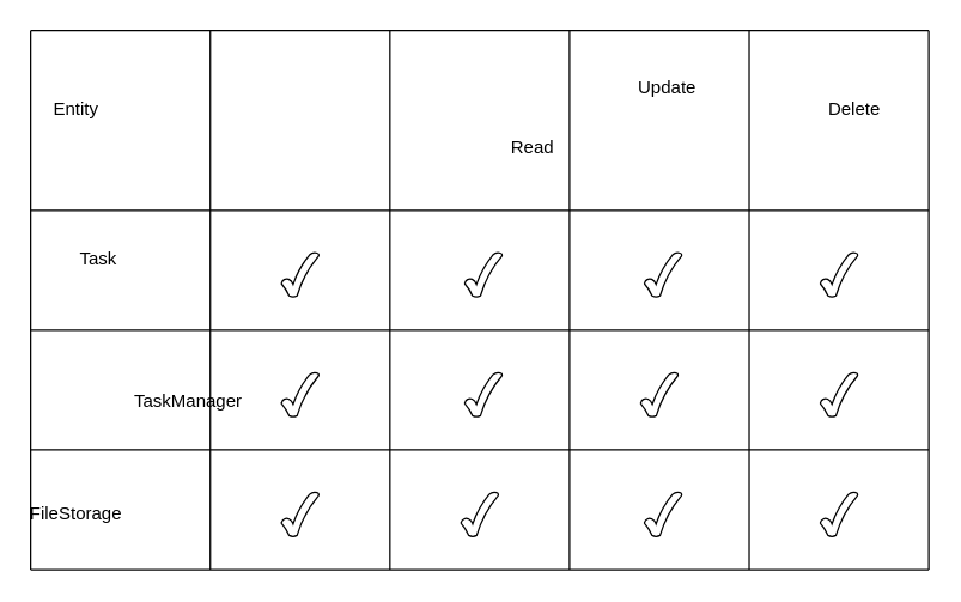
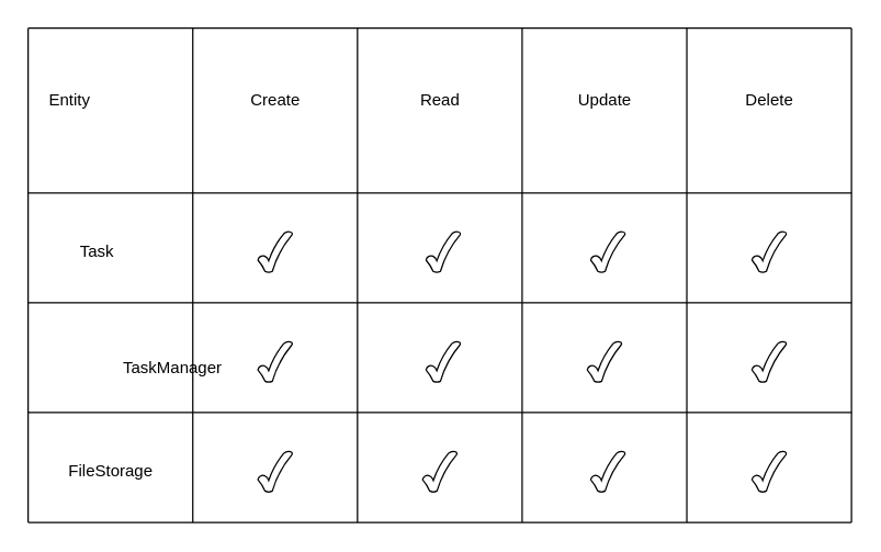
  <mxCell id="0" />
  <mxCell id="1" parent="0" />
  <mxCell id="2" value="" style="endArrow=none;html=1;rounded=0;" edge="1" parent="1"><mxGeometry width="50" height="50" relative="1" as="geometry"><mxPoint x="20" y="380" as="sourcePoint" /><mxPoint x="20" y="20" as="targetPoint" /></mxGeometry></mxCell>
  <mxCell id="3" value="" style="endArrow=none;html=1;rounded=0;" edge="1" parent="1"><mxGeometry width="50" height="50" relative="1" as="geometry"><mxPoint x="620" y="380" as="sourcePoint" /><mxPoint x="620" y="20" as="targetPoint" /></mxGeometry></mxCell>
  <mxCell id="4" value="" style="endArrow=none;html=1;rounded=0;" edge="1" parent="1"><mxGeometry width="50" height="50" relative="1" as="geometry"><mxPoint x="140" y="380" as="sourcePoint" /><mxPoint x="140" y="20" as="targetPoint" /></mxGeometry></mxCell>
  <mxCell id="5" value="" style="endArrow=none;html=1;rounded=0;" edge="1" parent="1"><mxGeometry width="50" height="50" relative="1" as="geometry"><mxPoint x="260" y="380" as="sourcePoint" /><mxPoint x="260" y="20" as="targetPoint" /></mxGeometry></mxCell>
  <mxCell id="6" value="" style="endArrow=none;html=1;rounded=0;" edge="1" parent="1"><mxGeometry width="50" height="50" relative="1" as="geometry"><mxPoint x="380" y="380" as="sourcePoint" /><mxPoint x="380" y="20" as="targetPoint" /></mxGeometry></mxCell>
  <mxCell id="7" value="" style="endArrow=none;html=1;rounded=0;" edge="1" parent="1"><mxGeometry width="50" height="50" relative="1" as="geometry"><mxPoint x="500" y="380" as="sourcePoint" /><mxPoint x="500" y="20" as="targetPoint" /></mxGeometry></mxCell>
  <mxCell id="8" value="" style="endArrow=none;html=1;rounded=0;" edge="1" parent="1"><mxGeometry width="50" height="50" relative="1" as="geometry"><mxPoint x="20" y="20" as="sourcePoint" /><mxPoint x="620" y="20" as="targetPoint" /></mxGeometry></mxCell>
  <mxCell id="9" value="" style="endArrow=none;html=1;rounded=0;" edge="1" parent="1"><mxGeometry width="50" height="50" relative="1" as="geometry"><mxPoint x="20" y="220" as="sourcePoint" /><mxPoint x="620" y="220" as="targetPoint" /></mxGeometry></mxCell>
  <mxCell id="10" value="" style="endArrow=none;html=1;rounded=0;" edge="1" parent="1"><mxGeometry width="50" height="50" relative="1" as="geometry"><mxPoint x="20" y="300" as="sourcePoint" /><mxPoint x="620" y="300" as="targetPoint" /></mxGeometry></mxCell>
  <mxCell id="11" value="" style="endArrow=none;html=1;rounded=0;" edge="1" parent="1"><mxGeometry width="50" height="50" relative="1" as="geometry"><mxPoint x="20" y="380" as="sourcePoint" /><mxPoint x="620" y="380" as="targetPoint" /></mxGeometry></mxCell>
  <mxCell id="12" value="" style="endArrow=none;html=1;rounded=0;" edge="1" parent="1"><mxGeometry width="50" height="50" relative="1" as="geometry"><mxPoint x="20" y="140" as="sourcePoint" /><mxPoint x="620" y="140" as="targetPoint" /></mxGeometry></mxCell>
  <mxCell id="13" value="Entity" style="text;html=1;align=center;verticalAlign=middle;resizable=0;points=[];autosize=1;strokeColor=none;fillColor=none;" vertex="1" parent="1"><mxGeometry x="25" y="58" width="50" height="30" as="geometry" /></mxCell>
- <mxCell id="15" value="Read" style="text;html=1;align=center;verticalAlign=middle;resizable=0;points=[];autosize=1;strokeColor=none;fillColor=none;" vertex="1" parent="1"><mxGeometry x="330" y="83" width="50" height="30" as="geometry" /></mxCell>
- <mxCell id="16" value="Update" style="text;html=1;align=center;verticalAlign=middle;resizable=0;points=[];autosize=1;strokeColor=none;fillColor=none;" vertex="1" parent="1"><mxGeometry x="415" y="43" width="60" height="30" as="geometry" /></mxCell>
- <mxCell id="17" value="Delete" style="text;html=1;align=center;verticalAlign=middle;resizable=0;points=[];autosize=1;strokeColor=none;fillColor=none;" vertex="1" parent="1"><mxGeometry x="540" y="58" width="60" height="30" as="geometry" /></mxCell>
- <mxCell id="18" value="Task" style="text;html=1;align=center;verticalAlign=middle;resizable=0;points=[];autosize=1;strokeColor=none;fillColor=none;" vertex="1" parent="1"><mxGeometry x="40" y="158" width="50" height="30" as="geometry" /></mxCell>
+ <mxCell id="14" value="Create" style="text;html=1;align=center;verticalAlign=middle;resizable=0;points=[];autosize=1;strokeColor=none;fillColor=none;" vertex="1" parent="1"><mxGeometry x="170" y="58" width="60" height="30" as="geometry" /></mxCell>
+ <mxCell id="15" value="Read" style="text;html=1;align=center;verticalAlign=middle;resizable=0;points=[];autosize=1;strokeColor=none;fillColor=none;" vertex="1" parent="1"><mxGeometry x="295" y="58" width="50" height="30" as="geometry" /></mxCell>
+ <mxCell id="16" value="Update" style="text;html=1;align=center;verticalAlign=middle;resizable=0;points=[];autosize=1;strokeColor=none;fillColor=none;" vertex="1" parent="1"><mxGeometry x="410" y="58" width="60" height="30" as="geometry" /></mxCell>
+ <mxCell id="17" value="Delete" style="text;html=1;align=center;verticalAlign=middle;resizable=0;points=[];autosize=1;strokeColor=none;fillColor=none;" vertex="1" parent="1"><mxGeometry x="530" y="58" width="60" height="30" as="geometry" /></mxCell>
+ <mxCell id="18" value="Task" style="text;html=1;align=center;verticalAlign=middle;resizable=0;points=[];autosize=1;strokeColor=none;fillColor=none;" vertex="1" parent="1"><mxGeometry x="45" y="168" width="50" height="30" as="geometry" /></mxCell>
  <mxCell id="19" value="TaskManager" style="text;html=1;align=center;verticalAlign=middle;resizable=0;points=[];autosize=1;strokeColor=none;fillColor=none;" vertex="1" parent="1"><mxGeometry x="75" y="253" width="100" height="30" as="geometry" /></mxCell>
- <mxCell id="20" value="FileStorage" style="text;html=1;align=center;verticalAlign=middle;resizable=0;points=[];autosize=1;strokeColor=none;fillColor=none;" vertex="1" parent="1"><mxGeometry x="10" y="328" width="80" height="30" as="geometry" /></mxCell>
+ <mxCell id="20" value="FileStorage" style="text;html=1;align=center;verticalAlign=middle;resizable=0;points=[];autosize=1;strokeColor=none;fillColor=none;" vertex="1" parent="1"><mxGeometry x="40" y="328" width="80" height="30" as="geometry" /></mxCell>
  <mxCell id="21" value="" style="verticalLabelPosition=bottom;verticalAlign=top;html=1;shape=mxgraph.basic.tick" vertex="1" parent="1"><mxGeometry x="187.5" y="168" width="25" height="30" as="geometry" /></mxCell>
  <mxCell id="22" value="" style="verticalLabelPosition=bottom;verticalAlign=top;html=1;shape=mxgraph.basic.tick" vertex="1" parent="1"><mxGeometry x="430" y="168" width="25" height="30" as="geometry" /></mxCell>
  <mxCell id="23" value="" style="verticalLabelPosition=bottom;verticalAlign=top;html=1;shape=mxgraph.basic.tick" vertex="1" parent="1"><mxGeometry x="310" y="168" width="25" height="30" as="geometry" /></mxCell>
  <mxCell id="24" value="" style="verticalLabelPosition=bottom;verticalAlign=top;html=1;shape=mxgraph.basic.tick" vertex="1" parent="1"><mxGeometry x="547.5" y="168" width="25" height="30" as="geometry" /></mxCell>
  <mxCell id="25" value="" style="verticalLabelPosition=bottom;verticalAlign=top;html=1;shape=mxgraph.basic.tick" vertex="1" parent="1"><mxGeometry x="187.5" y="248" width="25" height="30" as="geometry" /></mxCell>
  <mxCell id="26" value="" style="verticalLabelPosition=bottom;verticalAlign=top;html=1;shape=mxgraph.basic.tick" vertex="1" parent="1"><mxGeometry x="310" y="248" width="25" height="30" as="geometry" /></mxCell>
  <mxCell id="27" value="" style="verticalLabelPosition=bottom;verticalAlign=top;html=1;shape=mxgraph.basic.tick" vertex="1" parent="1"><mxGeometry x="427.5" y="248" width="25" height="30" as="geometry" /></mxCell>
  <mxCell id="28" value="" style="verticalLabelPosition=bottom;verticalAlign=top;html=1;shape=mxgraph.basic.tick" vertex="1" parent="1"><mxGeometry x="547.5" y="248" width="25" height="30" as="geometry" /></mxCell>
  <mxCell id="29" value="" style="verticalLabelPosition=bottom;verticalAlign=top;html=1;shape=mxgraph.basic.tick" vertex="1" parent="1"><mxGeometry x="187.5" y="328" width="25" height="30" as="geometry" /></mxCell>
  <mxCell id="30" value="" style="verticalLabelPosition=bottom;verticalAlign=top;html=1;shape=mxgraph.basic.tick" vertex="1" parent="1"><mxGeometry x="307.5" y="328" width="25" height="30" as="geometry" /></mxCell>
  <mxCell id="31" value="" style="verticalLabelPosition=bottom;verticalAlign=top;html=1;shape=mxgraph.basic.tick" vertex="1" parent="1"><mxGeometry x="430" y="328" width="25" height="30" as="geometry" /></mxCell>
  <mxCell id="32" value="" style="verticalLabelPosition=bottom;verticalAlign=top;html=1;shape=mxgraph.basic.tick" vertex="1" parent="1"><mxGeometry x="547.5" y="328" width="25" height="30" as="geometry" /></mxCell>
